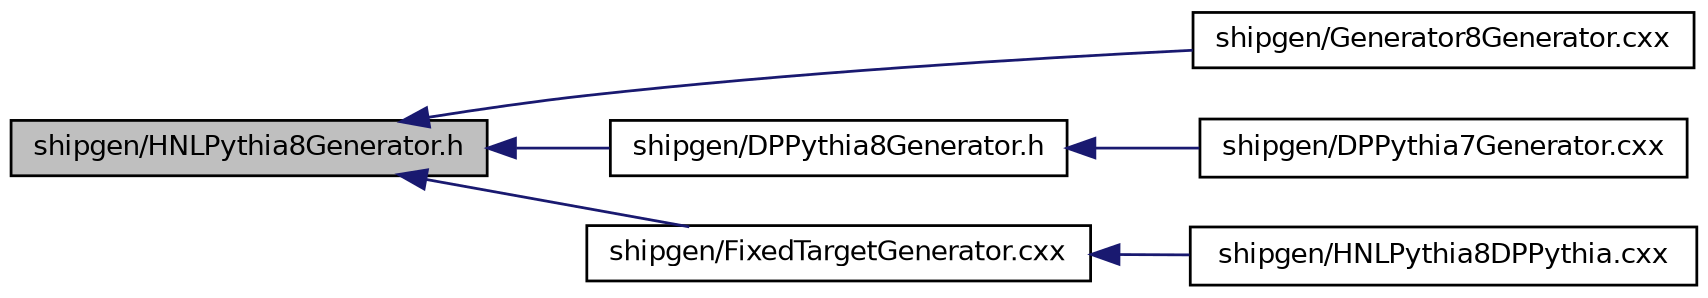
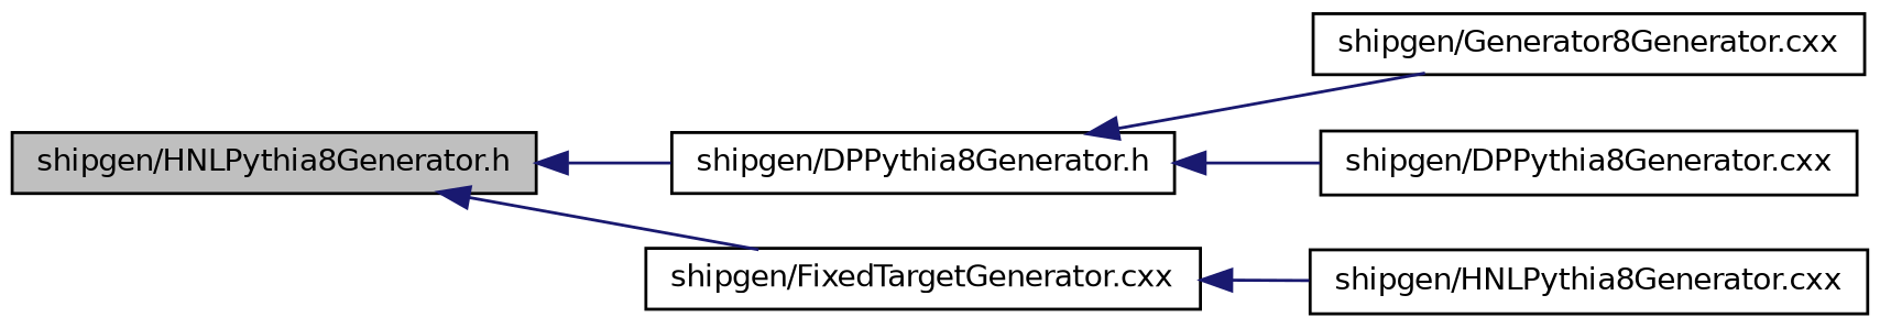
  digraph {
    rankdir=LR
    node [color=black fillcolor=white fontname=Helvetica fontsize=10 shape=record style=filled]
    edge [color=midnightblue dir=back fontname=Helvetica fontsize=10 labelfontname=Helvetica labelfontsize=10 style=solid]
    n1 [fillcolor=grey75 fontcolor=black height=0.2 label="shipgen/HNLPythia8Generator.h" width=0.4]
    n2 [height=0.2 label="shipgen/DPPythia8Generator.h" width=0.4]
    n3 [height=0.2 label="shipgen/FixedTargetGenerator.cxx" width=0.4]
    n4 [height=0.2 label="shipgen/Generator8Generator.cxx" width=0.4]
-   n5 [height=0.2 label="shipgen/DPPythia7Generator.cxx" width=0.4]
-   n6 [height=0.2 label="shipgen/HNLPythia8DPPythia.cxx" width=0.4]
+   n5 [height=0.2 label="shipgen/DPPythia8Generator.cxx" width=0.4]
+   n6 [height=0.2 label="shipgen/HNLPythia8Generator.cxx" width=0.4]
    n1 -> n2
    n1 -> n3
-   n1 -> n4
+   n2 -> n4
    n2 -> n5
    n3 -> n6
  }
